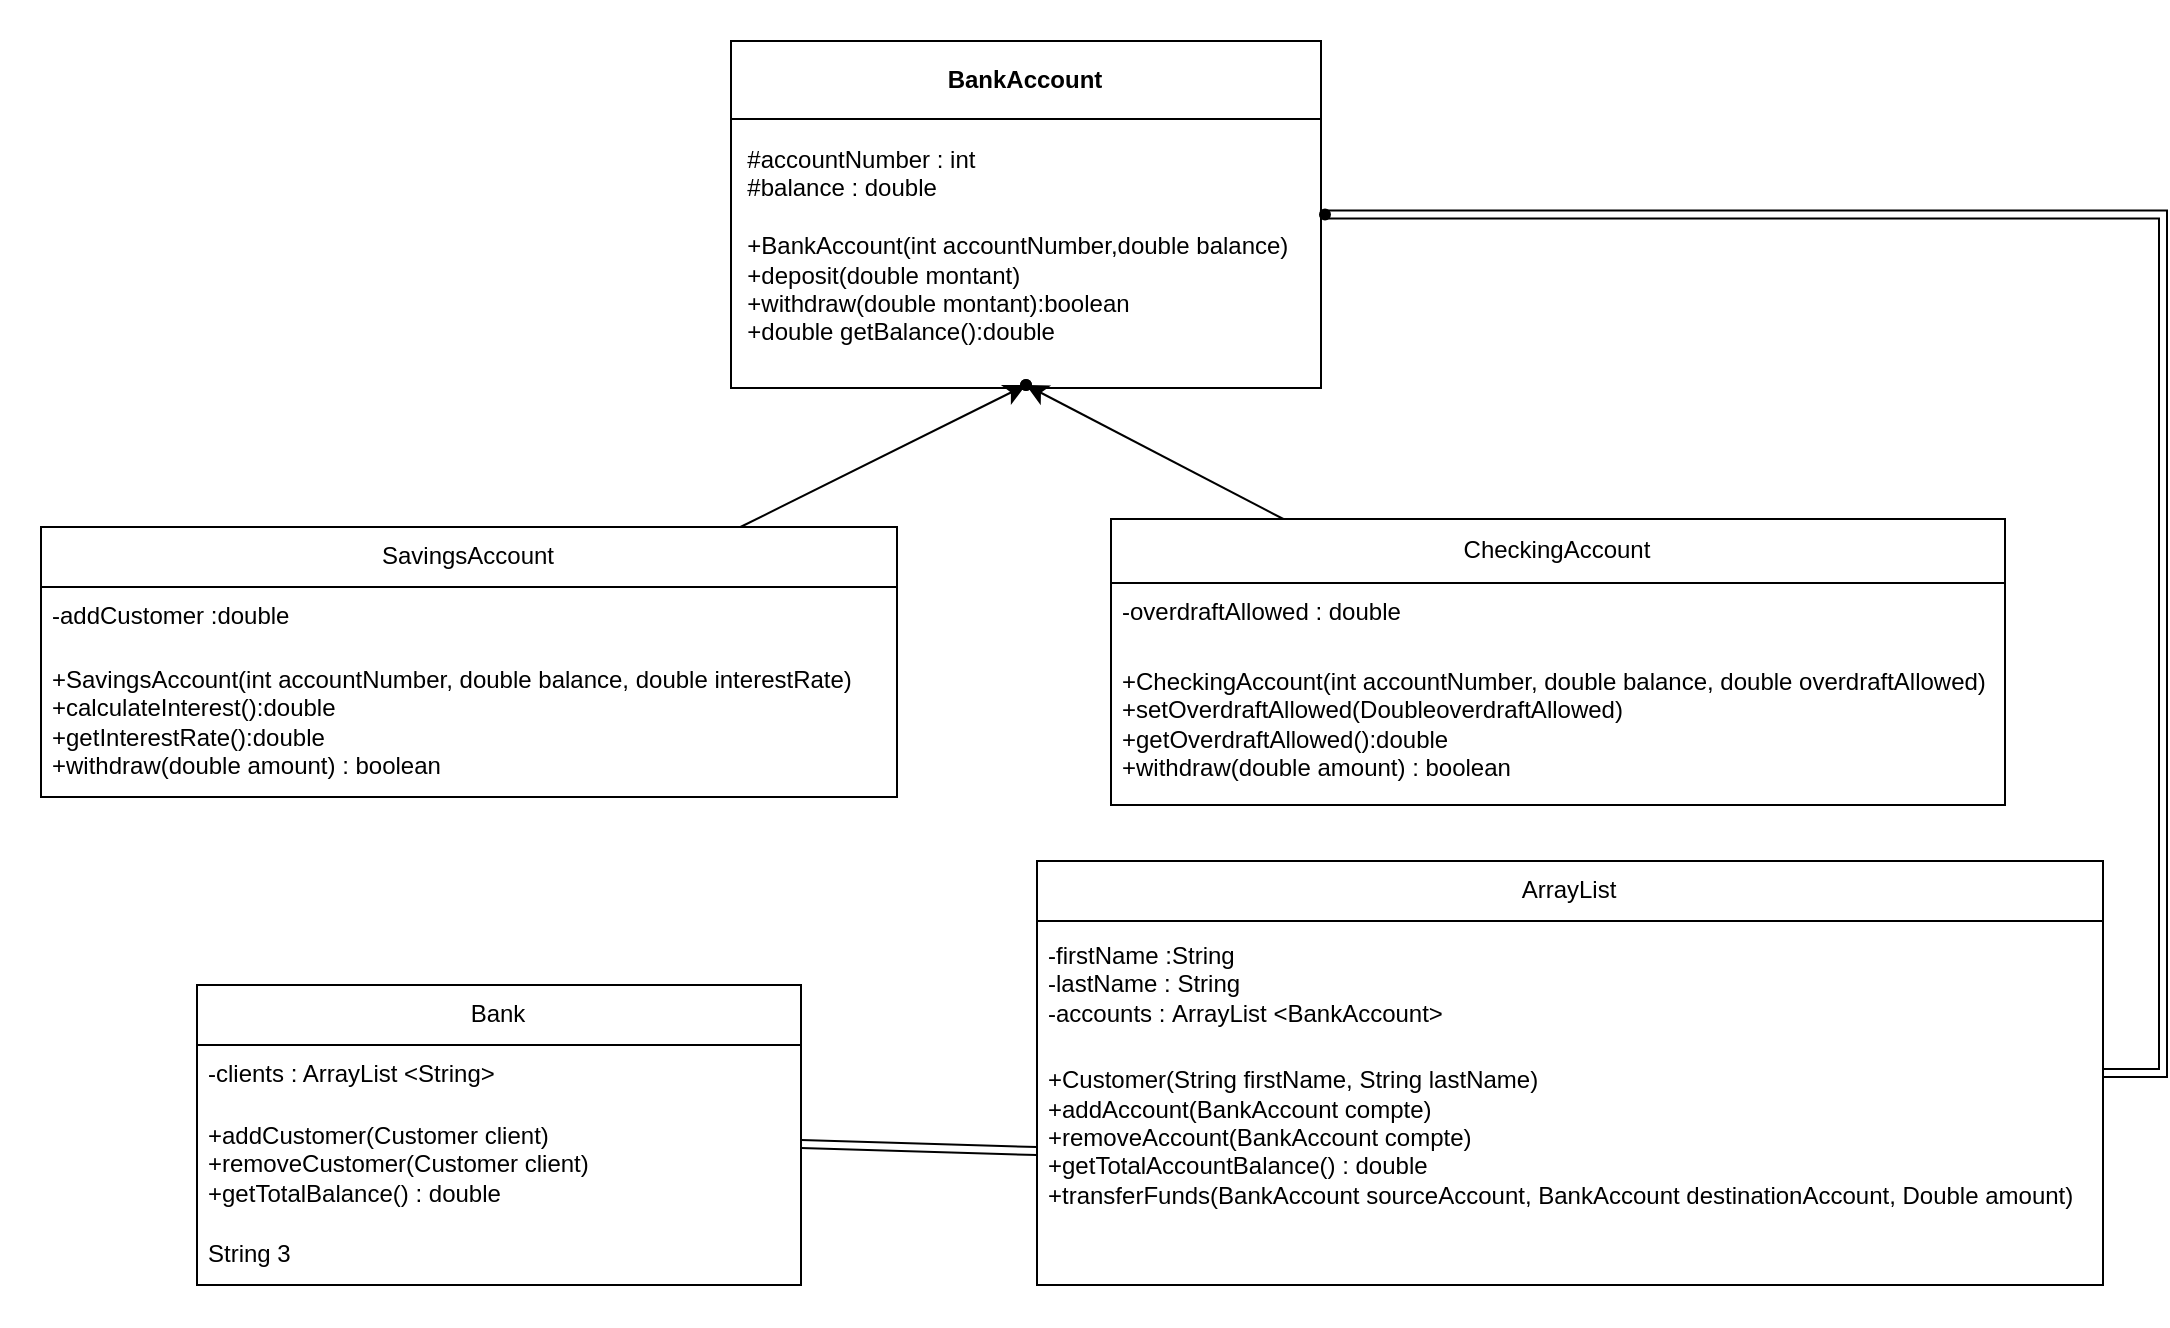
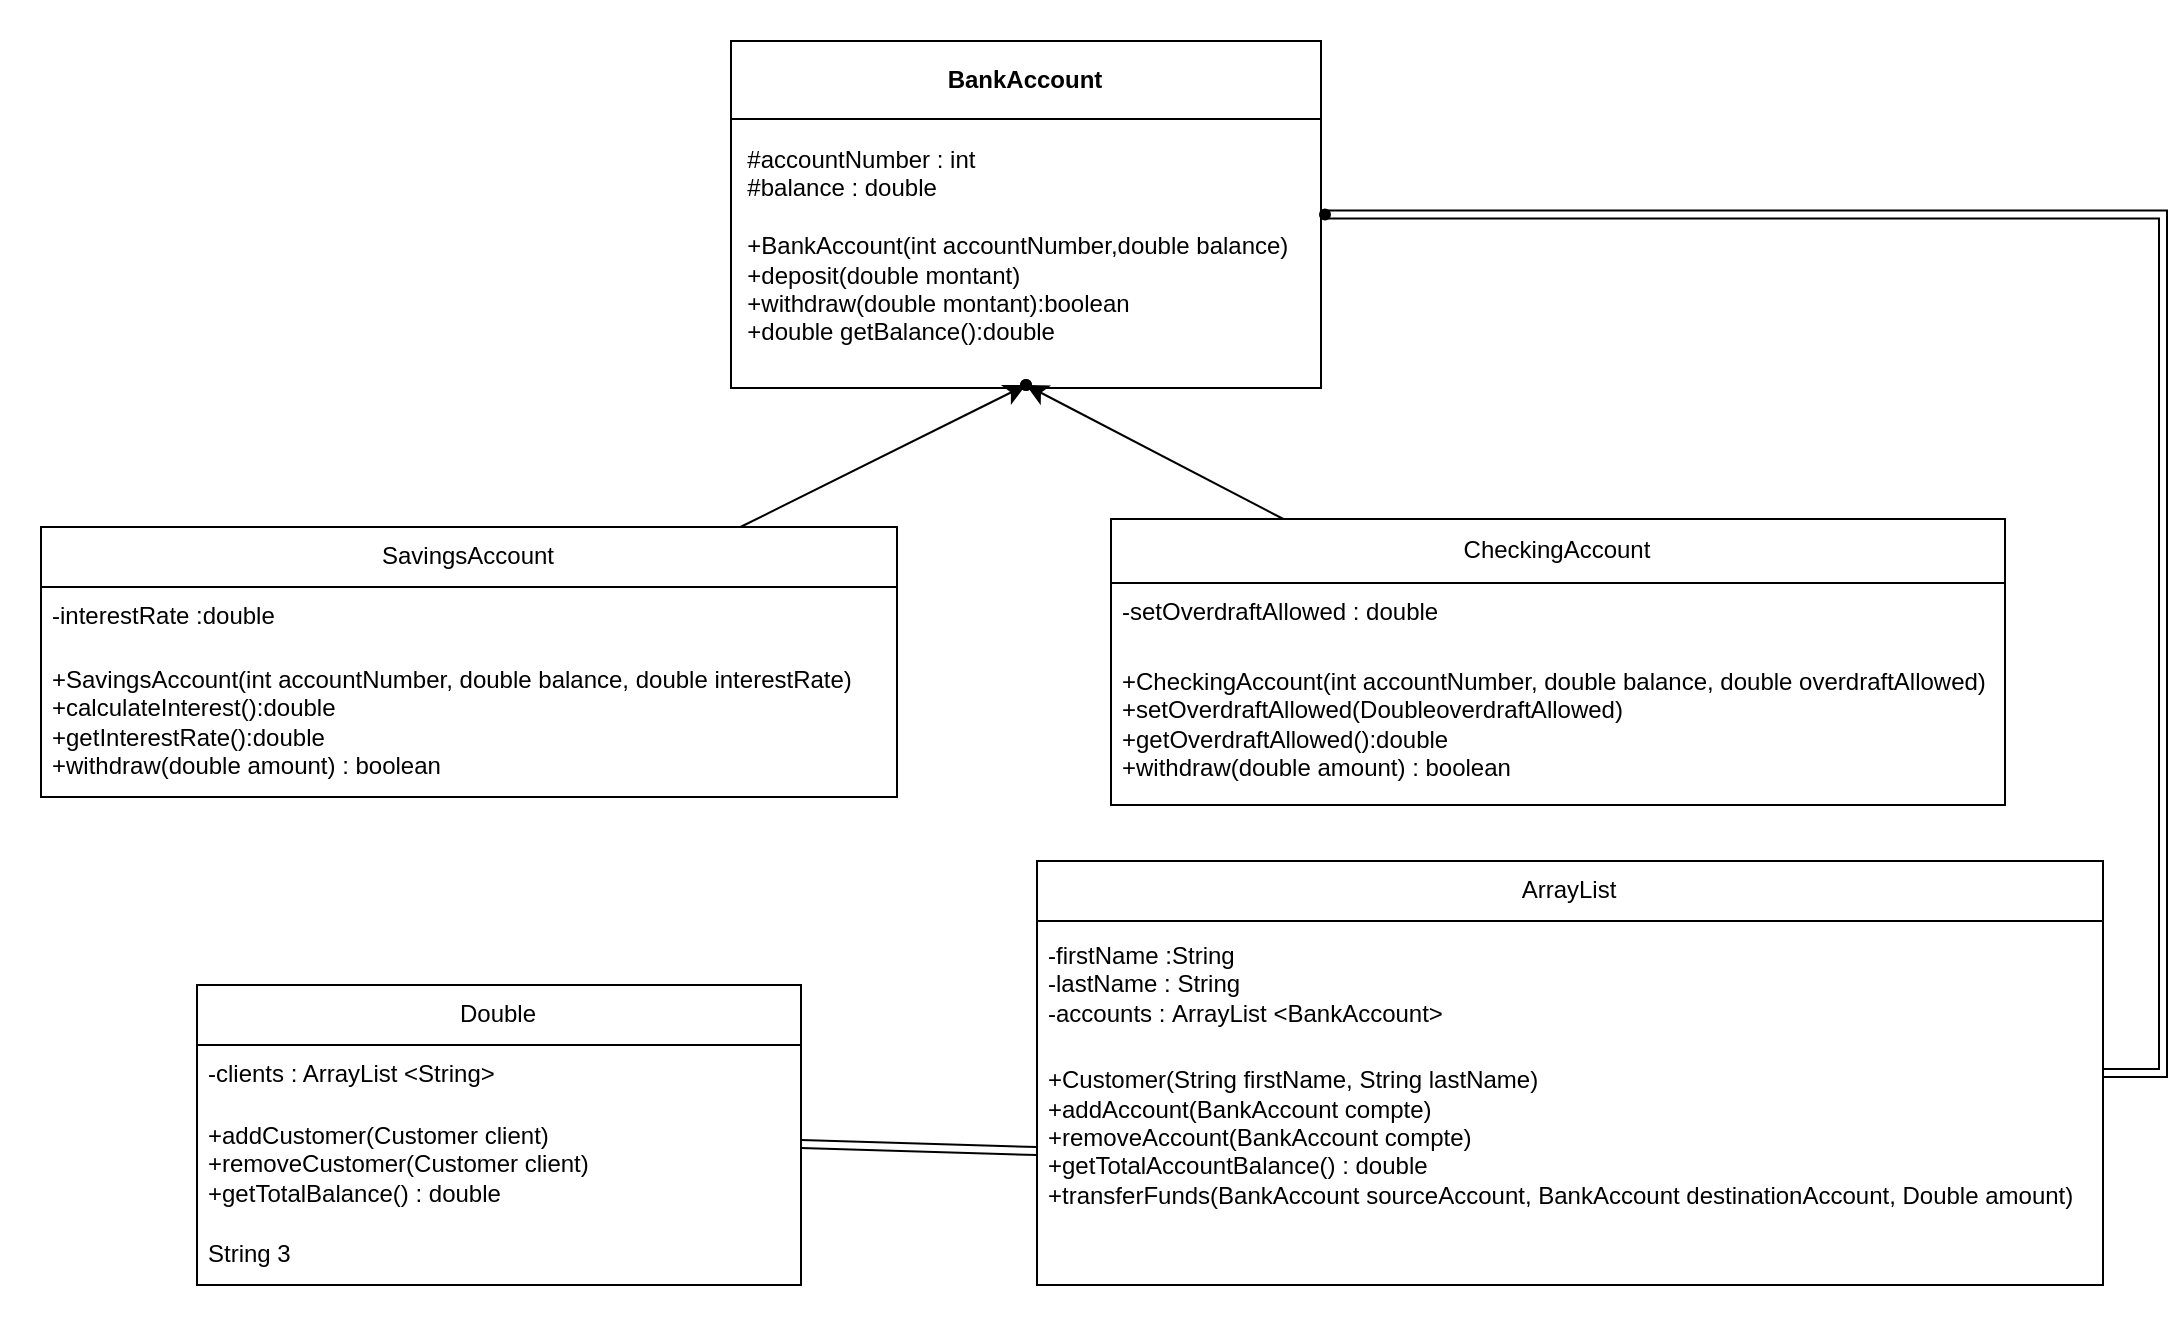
  <mxCell id="0" />
  <mxCell id="1" parent="0" />
  <mxCell id="2" value="BankAccount" style="swimlane;whiteSpace=wrap;html=1;startSize=39;" vertex="1" parent="1"><mxGeometry x="365" y="20" width="295" height="173.5" as="geometry"><mxRectangle x="-244" y="-27" width="106" height="26" as="alternateBounds" /></mxGeometry></mxCell>
  <mxCell id="3" value="&amp;nbsp; #accountNumber : int&lt;div&gt;&lt;div&gt;&amp;nbsp; #balance : double&lt;/div&gt;&lt;div&gt;&lt;br&gt;&lt;/div&gt;&lt;div&gt;&amp;nbsp; +BankAccount(int accountNumber,double balance)&lt;br&gt;&lt;/div&gt;&lt;div&gt;&amp;nbsp; +deposit(double montant)&amp;nbsp;&lt;/div&gt;&lt;div&gt;&amp;nbsp; +withdraw(double montant):boolean&amp;nbsp;&lt;/div&gt;&lt;div&gt;&amp;nbsp; +double getBalance():double&lt;br&gt;&lt;/div&gt;&lt;div&gt;&lt;br&gt;&lt;/div&gt;&lt;/div&gt;" style="text;html=1;verticalAlign=middle;resizable=0;points=[];autosize=1;strokeColor=none;fillColor=none;fontSize=12;" vertex="1" parent="2"><mxGeometry y="46.5" width="295" height="127" as="geometry" /></mxCell>
  <mxCell id="4" value="" style="edgeStyle=none;curved=1;rounded=0;orthogonalLoop=1;jettySize=auto;html=1;fontSize=12;startSize=8;endSize=8;" edge="1" parent="1" source="5" target="21"><mxGeometry relative="1" as="geometry" /></mxCell>
  <mxCell id="5" value="SavingsAccount" style="swimlane;fontStyle=0;childLayout=stackLayout;horizontal=1;startSize=30;horizontalStack=0;resizeParent=1;resizeParentMax=0;resizeLast=0;collapsible=1;marginBottom=0;whiteSpace=wrap;html=1;" vertex="1" parent="1"><mxGeometry x="20" y="263" width="428" height="135" as="geometry" /></mxCell>
- <mxCell id="6" value="-addCustomer :double" style="text;strokeColor=none;fillColor=none;align=left;verticalAlign=middle;spacingLeft=4;spacingRight=4;overflow=hidden;points=[[0,0.5],[1,0.5]];portConstraint=eastwest;rotatable=0;whiteSpace=wrap;html=1;" vertex="1" parent="5"><mxGeometry y="30" width="428" height="30" as="geometry" /></mxCell>
+ <mxCell id="6" value="-interestRate :double" style="text;strokeColor=none;fillColor=none;align=left;verticalAlign=middle;spacingLeft=4;spacingRight=4;overflow=hidden;points=[[0,0.5],[1,0.5]];portConstraint=eastwest;rotatable=0;whiteSpace=wrap;html=1;" vertex="1" parent="5"><mxGeometry y="30" width="428" height="30" as="geometry" /></mxCell>
  <mxCell id="7" value="&lt;div&gt;+SavingsAccount(int accountNumber, double balance, double interestRate)&lt;br&gt;&lt;/div&gt;+calculateInterest():double&lt;div&gt;+getInterestRate():double&lt;br&gt;&lt;/div&gt;&lt;div&gt;+withdraw(double amount) : boolean&lt;/div&gt;" style="text;strokeColor=none;fillColor=none;align=left;verticalAlign=middle;spacingLeft=4;spacingRight=4;overflow=hidden;points=[[0,0.5],[1,0.5]];portConstraint=eastwest;rotatable=0;whiteSpace=wrap;html=1;" vertex="1" parent="5"><mxGeometry y="60" width="428" height="75" as="geometry" /></mxCell>
  <mxCell id="8" value="" style="edgeStyle=none;curved=1;rounded=0;orthogonalLoop=1;jettySize=auto;html=1;fontSize=12;startSize=8;endSize=8;" edge="1" parent="1" source="9" target="22"><mxGeometry relative="1" as="geometry" /></mxCell>
  <mxCell id="9" value="CheckingAccount" style="swimlane;fontStyle=0;childLayout=stackLayout;horizontal=1;startSize=32;horizontalStack=0;resizeParent=1;resizeParentMax=0;resizeLast=0;collapsible=1;marginBottom=0;whiteSpace=wrap;html=1;" vertex="1" parent="1"><mxGeometry x="555" y="259" width="447" height="143" as="geometry" /></mxCell>
- <mxCell id="10" value="-overdraftAllowed : double" style="text;strokeColor=none;fillColor=none;align=left;verticalAlign=middle;spacingLeft=4;spacingRight=4;overflow=hidden;points=[[0,0.5],[1,0.5]];portConstraint=eastwest;rotatable=0;whiteSpace=wrap;html=1;" vertex="1" parent="9"><mxGeometry y="32" width="447" height="30" as="geometry" /></mxCell>
+ <mxCell id="10" value="-setOverdraftAllowed : double" style="text;strokeColor=none;fillColor=none;align=left;verticalAlign=middle;spacingLeft=4;spacingRight=4;overflow=hidden;points=[[0,0.5],[1,0.5]];portConstraint=eastwest;rotatable=0;whiteSpace=wrap;html=1;" vertex="1" parent="9"><mxGeometry y="32" width="447" height="30" as="geometry" /></mxCell>
  <mxCell id="11" value="&lt;div&gt;+CheckingAccount(int accountNumber, double balance, double overdraftAllowed)&lt;br&gt;&lt;/div&gt;+setOverdraftAllowed(DoubleoverdraftAllowed)&amp;nbsp;&lt;div&gt;+getOverdraftAllowed():double&lt;/div&gt;&lt;div&gt;+withdraw(double amount) : boolean&lt;br&gt;&lt;/div&gt;" style="text;strokeColor=none;fillColor=none;align=left;verticalAlign=middle;spacingLeft=4;spacingRight=4;overflow=hidden;points=[[0,0.5],[1,0.5]];portConstraint=eastwest;rotatable=0;whiteSpace=wrap;html=1;" vertex="1" parent="9"><mxGeometry y="62" width="447" height="81" as="geometry" /></mxCell>
  <mxCell id="12" value="" style="edgeStyle=entityRelationEdgeStyle;rounded=0;orthogonalLoop=1;jettySize=auto;html=1;fontSize=12;shape=link;" edge="1" parent="1" source="13" target="23"><mxGeometry relative="1" as="geometry" /></mxCell>
  <mxCell id="13" value="ArrayList" style="swimlane;fontStyle=0;childLayout=stackLayout;horizontal=1;startSize=30;horizontalStack=0;resizeParent=1;resizeParentMax=0;resizeLast=0;collapsible=1;marginBottom=0;whiteSpace=wrap;html=1;" vertex="1" parent="1"><mxGeometry x="518" y="430" width="533" height="212" as="geometry" /></mxCell>
  <mxCell id="14" value="-firstName :String&amp;nbsp;&lt;div&gt;-lastName :&amp;nbsp;&lt;span style=&quot;background-color: initial;&quot;&gt;String&lt;/span&gt;&lt;span style=&quot;background-color: initial;&quot;&gt;&amp;nbsp;&lt;/span&gt;&lt;/div&gt;&lt;div&gt;-accounts :&amp;nbsp;&lt;span style=&quot;background-color: initial;&quot;&gt;ArrayList &amp;lt;BankAccount&amp;gt;&lt;/span&gt;&lt;/div&gt;" style="text;strokeColor=none;fillColor=none;align=left;verticalAlign=middle;spacingLeft=4;spacingRight=4;overflow=hidden;points=[[0,0.5],[1,0.5]];portConstraint=eastwest;rotatable=0;whiteSpace=wrap;html=1;" vertex="1" parent="13"><mxGeometry y="30" width="533" height="64" as="geometry" /></mxCell>
  <mxCell id="15" value="&lt;div&gt;+Customer(String firstName, String lastName)&amp;nbsp;&lt;/div&gt;+addAccount(BankAccount compte)&lt;div&gt;+removeAccount(BankAccount compte)&lt;/div&gt;&lt;div&gt;+getTotalAccountBalance() : double&lt;/div&gt;&lt;div&gt;+transferFunds(BankAccount sourceAccount, BankAccount destinationAccount, Double amount)&lt;br&gt;&lt;/div&gt;&lt;div&gt;&lt;br&gt;&lt;/div&gt;&lt;div&gt;&lt;br&gt;&lt;/div&gt;" style="text;strokeColor=none;fillColor=none;align=left;verticalAlign=middle;spacingLeft=4;spacingRight=4;overflow=hidden;points=[[0,0.5],[1,0.5]];portConstraint=eastwest;rotatable=0;whiteSpace=wrap;html=1;" vertex="1" parent="13"><mxGeometry y="94" width="533" height="118" as="geometry" /></mxCell>
  <mxCell id="16" value="" style="rounded=0;orthogonalLoop=1;jettySize=auto;html=1;fontSize=12;shape=link;" edge="1" parent="1" source="17" target="15"><mxGeometry relative="1" as="geometry" /></mxCell>
- <mxCell id="17" value="Bank" style="swimlane;fontStyle=0;childLayout=stackLayout;horizontal=1;startSize=30;horizontalStack=0;resizeParent=1;resizeParentMax=0;resizeLast=0;collapsible=1;marginBottom=0;whiteSpace=wrap;html=1;" vertex="1" parent="1"><mxGeometry x="98" y="492" width="302" height="150" as="geometry" /></mxCell>
+ <mxCell id="17" value="Double" style="swimlane;fontStyle=0;childLayout=stackLayout;horizontal=1;startSize=30;horizontalStack=0;resizeParent=1;resizeParentMax=0;resizeLast=0;collapsible=1;marginBottom=0;whiteSpace=wrap;html=1;" vertex="1" parent="1"><mxGeometry x="98" y="492" width="302" height="150" as="geometry" /></mxCell>
  <mxCell id="18" value="-clients : ArrayList &amp;lt;String&amp;gt;" style="text;strokeColor=none;fillColor=none;align=left;verticalAlign=middle;spacingLeft=4;spacingRight=4;overflow=hidden;points=[[0,0.5],[1,0.5]];portConstraint=eastwest;rotatable=0;whiteSpace=wrap;html=1;" vertex="1" parent="17"><mxGeometry y="30" width="302" height="30" as="geometry" /></mxCell>
  <mxCell id="19" value="+addCustomer(Customer client)&lt;div&gt;+removeCustomer(Customer client)&lt;/div&gt;&lt;div&gt;+getTotalBalance() : double&lt;br&gt;&lt;/div&gt;" style="text;strokeColor=none;fillColor=none;align=left;verticalAlign=middle;spacingLeft=4;spacingRight=4;overflow=hidden;points=[[0,0.5],[1,0.5]];portConstraint=eastwest;rotatable=0;whiteSpace=wrap;html=1;" vertex="1" parent="17"><mxGeometry y="60" width="302" height="60" as="geometry" /></mxCell>
  <mxCell id="20" value="String 3" style="text;strokeColor=none;fillColor=none;align=left;verticalAlign=middle;spacingLeft=4;spacingRight=4;overflow=hidden;points=[[0,0.5],[1,0.5]];portConstraint=eastwest;rotatable=0;whiteSpace=wrap;html=1;" vertex="1" parent="17"><mxGeometry y="120" width="302" height="30" as="geometry" /></mxCell>
  <mxCell id="21" value="" style="shape=waypoint;sketch=0;size=6;pointerEvents=1;points=[];fillColor=default;resizable=0;rotatable=0;perimeter=centerPerimeter;snapToPoint=1;fontStyle=0;startSize=30;" vertex="1" parent="1"><mxGeometry x="502.5" y="182" width="20" height="20" as="geometry" /></mxCell>
  <mxCell id="22" value="" style="shape=waypoint;sketch=0;size=6;pointerEvents=1;points=[];fillColor=default;resizable=0;rotatable=0;perimeter=centerPerimeter;snapToPoint=1;fontStyle=0;startSize=32;" vertex="1" parent="1"><mxGeometry x="502.5" y="182" width="20" height="20" as="geometry" /></mxCell>
  <mxCell id="23" value="" style="shape=waypoint;sketch=0;size=6;pointerEvents=1;points=[];fillColor=default;resizable=0;rotatable=0;perimeter=centerPerimeter;snapToPoint=1;fontStyle=0;startSize=30;" vertex="1" parent="1"><mxGeometry x="652" y="96.75" width="20" height="20" as="geometry" /></mxCell>
